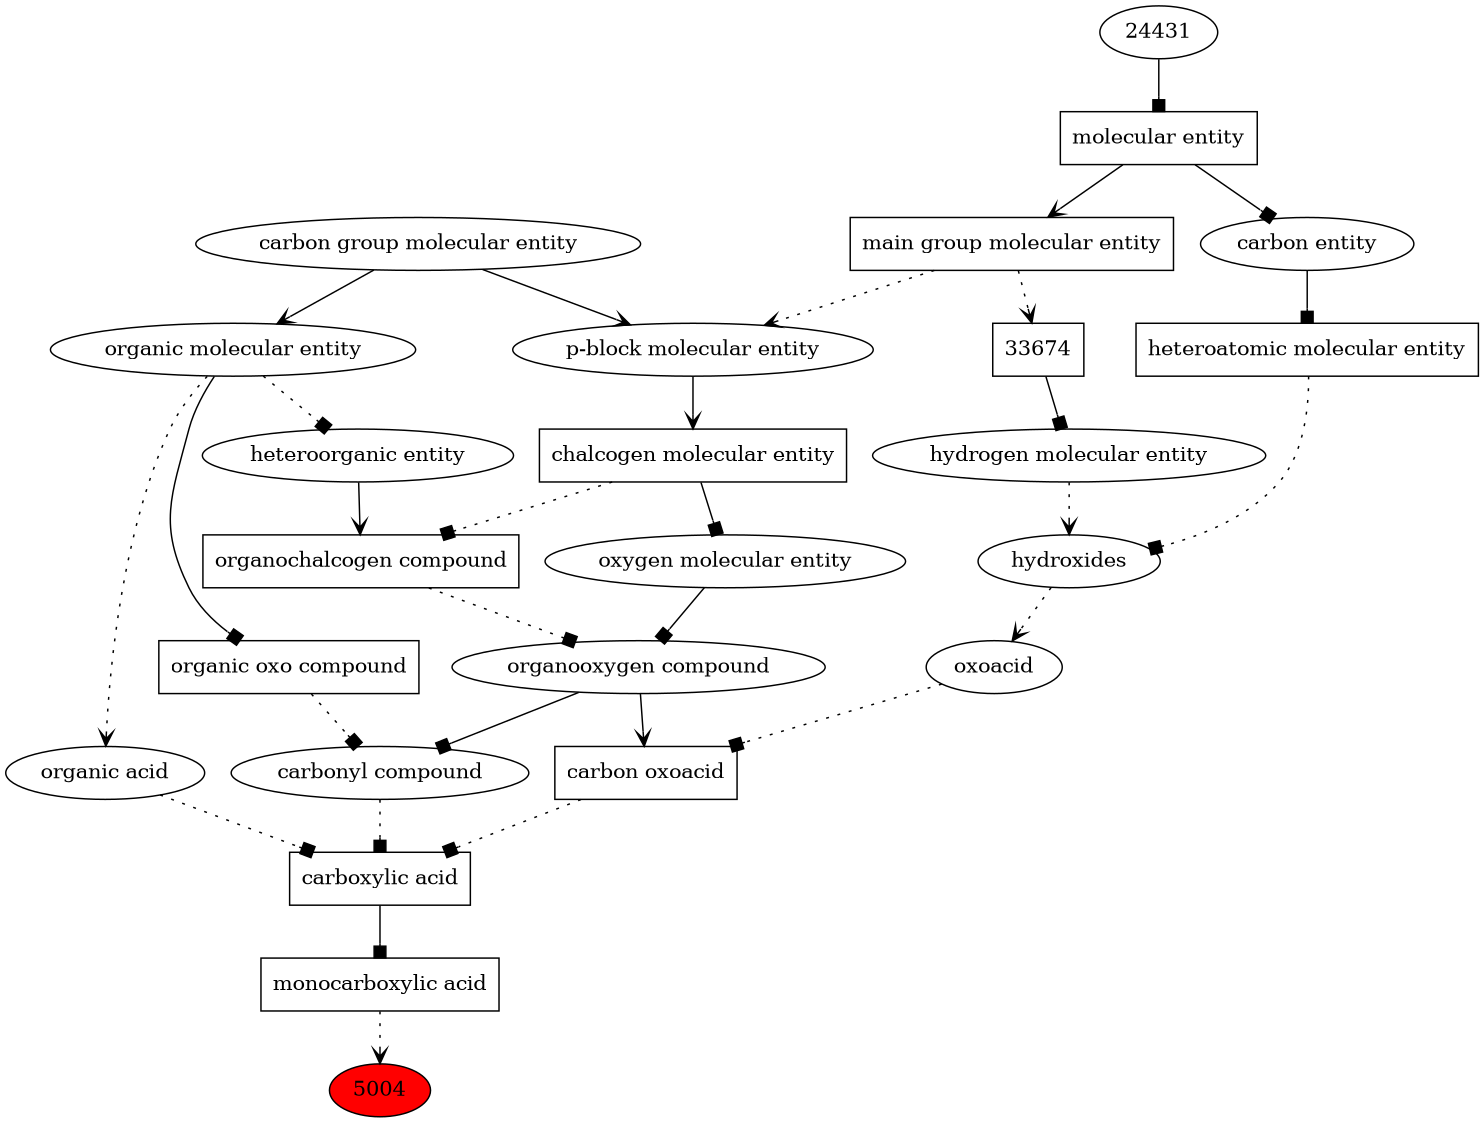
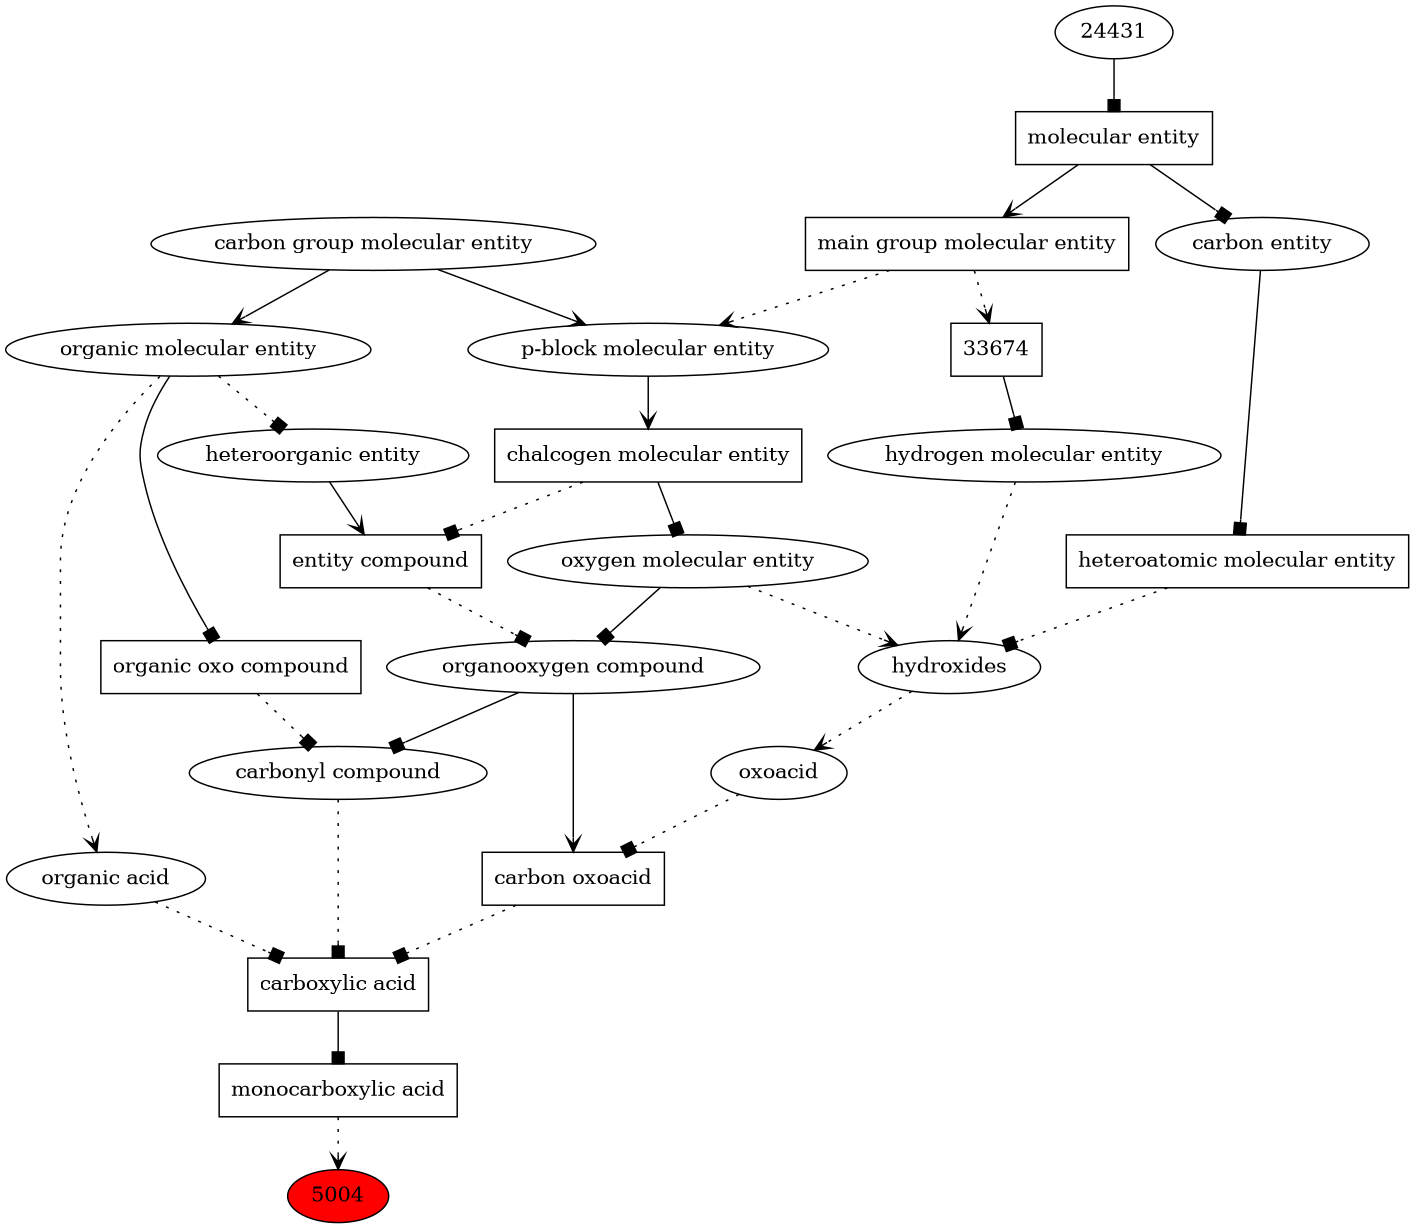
  digraph {
    node [shape=ellipse]
    edge [arrowhead=box style=dotted]
    n1 [fillcolor=red label=5004 style=filled]
    n2 [label="monocarboxylic acid" shape=box]
    n3 [label="carboxylic acid" shape=box]
    n4 [label="carbonyl compound"]
    n5 [label="carbon oxoacid" shape=box]
    n6 [label="organic acid"]
    n7 [label="organic oxo compound" shape=box]
    n8 [label="organooxygen compound"]
    n9 [label=oxoacid]
    n10 [label="organic molecular entity"]
    n11 [label="heteroorganic entity"]
-   n12 [label="organochalcogen compound" shape=box]
+   n12 [label="entity compound" shape=box]
    n13 [label="oxygen molecular entity"]
    n14 [label=hydroxides]
    n15 [label="carbon group molecular entity"]
    n16 [label="p-block molecular entity"]
    n17 [label="chalcogen molecular entity" shape=box]
    n18 [label="hydrogen molecular entity"]
    n19 [label="heteroatomic molecular entity" shape=box]
    n20 [label=33674 shape=box]
    n21 [label="carbon entity"]
    n22 [label="main group molecular entity" shape=box]
    n23 [label="molecular entity" shape=box]
    n24 [label=24431]
    n2 -> n1 [arrowhead=vee]
    n3 -> n2 [style=solid]
    n4 -> n3
    n5 -> n3
    n6 -> n3
    n7 -> n4
    n8 -> n4 [style=solid]
    n8 -> n5 [arrowhead=vee style=solid]
    n9 -> n5
    n10 -> n6 [arrowhead=vee]
    n10 -> n7 [style=solid]
    n10 -> n11
    n11 -> n12 [arrowhead=vee style=solid]
    n12 -> n8
    n13 -> n8 [style=solid]
+   n13 -> n14 [arrowhead=vee]
    n14 -> n9 [arrowhead=vee]
    n15 -> n10 [arrowhead=vee style=solid]
    n15 -> n16 [arrowhead=vee style=solid]
    n16 -> n17 [arrowhead=vee style=solid]
    n17 -> n12
    n17 -> n13 [style=solid]
    n18 -> n14 [arrowhead=vee]
    n19 -> n14
    n20 -> n18 [style=solid]
    n21 -> n19 [style=solid]
    n22 -> n16 [arrowhead=vee]
    n22 -> n20 [arrowhead=vee]
    n23 -> n21 [style=solid]
    n23 -> n22 [arrowhead=vee style=solid]
    n24 -> n23 [style=solid]
  }
